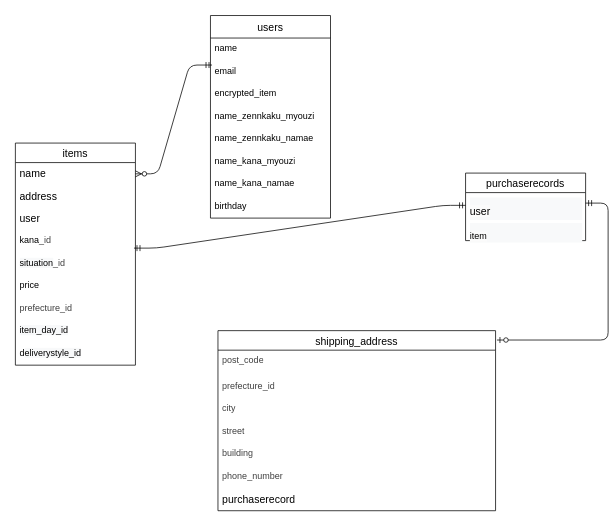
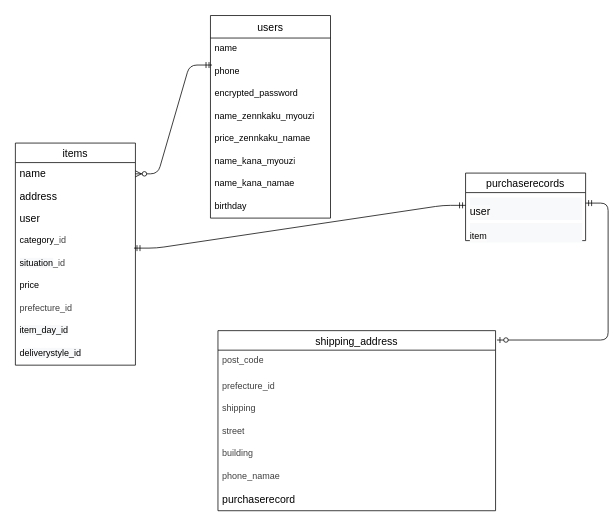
  <mxCell id="0" />
  <mxCell id="1" parent="0" />
  <mxCell id="2" value="users" style="swimlane;fontStyle=0;childLayout=stackLayout;horizontal=1;startSize=30;horizontalStack=0;resizeParent=1;resizeParentMax=0;resizeLast=0;collapsible=1;marginBottom=0;align=center;fontSize=14;" parent="1" vertex="1"><mxGeometry x="280" width="160" height="270" as="geometry" y="20" /></mxCell>
  <mxCell id="3" value="name" style="text;strokeColor=none;fillColor=none;spacingLeft=4;spacingRight=4;overflow=hidden;rotatable=0;points=[[0,0.5],[1,0.5]];portConstraint=eastwest;fontSize=12;whiteSpace=wrap;html=1;" parent="2" vertex="1"><mxGeometry y="30" width="160" height="30" as="geometry" /></mxCell>
- <mxCell id="4" value="&lt;span style=&quot;color: rgb(0, 0, 0);&quot;&gt;email&lt;/span&gt;" style="text;strokeColor=none;fillColor=none;spacingLeft=4;spacingRight=4;overflow=hidden;rotatable=0;points=[[0,0.5],[1,0.5]];portConstraint=eastwest;fontSize=12;whiteSpace=wrap;html=1;" parent="2" vertex="1"><mxGeometry y="60" width="160" height="30" as="geometry" /></mxCell>
- <mxCell id="5" value="&lt;span style=&quot;color: rgb(0, 0, 0);&quot;&gt;encrypted_item&lt;/span&gt;" style="text;strokeColor=none;fillColor=none;spacingLeft=4;spacingRight=4;overflow=hidden;rotatable=0;points=[[0,0.5],[1,0.5]];portConstraint=eastwest;fontSize=12;whiteSpace=wrap;html=1;" parent="2" vertex="1"><mxGeometry y="90" width="160" height="30" as="geometry" /></mxCell>
+ <mxCell id="4" value="&lt;span style=&quot;color: rgb(0, 0, 0);&quot;&gt;phone&lt;/span&gt;" style="text;strokeColor=none;fillColor=none;spacingLeft=4;spacingRight=4;overflow=hidden;rotatable=0;points=[[0,0.5],[1,0.5]];portConstraint=eastwest;fontSize=12;whiteSpace=wrap;html=1;" parent="2" vertex="1"><mxGeometry y="60" width="160" height="30" as="geometry" /></mxCell>
+ <mxCell id="5" value="&lt;span style=&quot;color: rgb(0, 0, 0);&quot;&gt;encrypted_password&lt;/span&gt;" style="text;strokeColor=none;fillColor=none;spacingLeft=4;spacingRight=4;overflow=hidden;rotatable=0;points=[[0,0.5],[1,0.5]];portConstraint=eastwest;fontSize=12;whiteSpace=wrap;html=1;" parent="2" vertex="1"><mxGeometry y="90" width="160" height="30" as="geometry" /></mxCell>
  <mxCell id="6" value="&lt;span style=&quot;color: rgb(0, 0, 0);&quot;&gt;name_zennkaku_myouzi&lt;/span&gt;" style="text;strokeColor=none;fillColor=none;spacingLeft=4;spacingRight=4;overflow=hidden;rotatable=0;points=[[0,0.5],[1,0.5]];portConstraint=eastwest;fontSize=12;whiteSpace=wrap;html=1;" parent="2" vertex="1"><mxGeometry y="120" width="160" height="30" as="geometry" /></mxCell>
- <mxCell id="7" value="&lt;span style=&quot;color: rgb(0, 0, 0);&quot;&gt;name_zennkaku_namae&lt;/span&gt;" style="text;strokeColor=none;fillColor=none;spacingLeft=4;spacingRight=4;overflow=hidden;rotatable=0;points=[[0,0.5],[1,0.5]];portConstraint=eastwest;fontSize=12;whiteSpace=wrap;html=1;" parent="2" vertex="1"><mxGeometry y="150" width="160" height="30" as="geometry" /></mxCell>
+ <mxCell id="7" value="&lt;span style=&quot;color: rgb(0, 0, 0);&quot;&gt;price_zennkaku_namae&lt;/span&gt;" style="text;strokeColor=none;fillColor=none;spacingLeft=4;spacingRight=4;overflow=hidden;rotatable=0;points=[[0,0.5],[1,0.5]];portConstraint=eastwest;fontSize=12;whiteSpace=wrap;html=1;" parent="2" vertex="1"><mxGeometry y="150" width="160" height="30" as="geometry" /></mxCell>
  <mxCell id="8" value="&lt;span style=&quot;color: rgb(0, 0, 0);&quot;&gt;name_kana_myouzi&lt;/span&gt;" style="text;strokeColor=none;fillColor=none;spacingLeft=4;spacingRight=4;overflow=hidden;rotatable=0;points=[[0,0.5],[1,0.5]];portConstraint=eastwest;fontSize=12;whiteSpace=wrap;html=1;" parent="2" vertex="1"><mxGeometry y="180" width="160" height="30" as="geometry" /></mxCell>
  <mxCell id="9" value="&lt;span style=&quot;color: rgb(0, 0, 0);&quot;&gt;name_kana_namae&lt;/span&gt;" style="text;strokeColor=none;fillColor=none;spacingLeft=4;spacingRight=4;overflow=hidden;rotatable=0;points=[[0,0.5],[1,0.5]];portConstraint=eastwest;fontSize=12;whiteSpace=wrap;html=1;" parent="2" vertex="1"><mxGeometry y="210" width="160" height="30" as="geometry" /></mxCell>
  <mxCell id="10" value="birthday" style="text;strokeColor=none;fillColor=none;spacingLeft=4;spacingRight=4;overflow=hidden;rotatable=0;points=[[0,0.5],[1,0.5]];portConstraint=eastwest;fontSize=12;whiteSpace=wrap;html=1;" parent="2" vertex="1"><mxGeometry y="240" width="160" height="30" as="geometry" /></mxCell>
  <mxCell id="11" value="items" style="swimlane;fontStyle=0;childLayout=stackLayout;horizontal=1;startSize=26;horizontalStack=0;resizeParent=1;resizeParentMax=0;resizeLast=0;collapsible=1;marginBottom=0;align=center;fontSize=14;" parent="1" vertex="1"><mxGeometry x="20" y="190" width="160" height="296" as="geometry" /></mxCell>
  <mxCell id="12" value="&lt;span style=&quot;color: rgb(0, 0, 0); font-size: 14px; text-align: center; text-wrap: nowrap;&quot;&gt;name&lt;/span&gt;" style="text;strokeColor=none;fillColor=none;spacingLeft=4;spacingRight=4;overflow=hidden;rotatable=0;points=[[0,0.5],[1,0.5]];portConstraint=eastwest;fontSize=12;whiteSpace=wrap;html=1;" parent="11" vertex="1"><mxGeometry y="26" width="160" height="30" as="geometry" /></mxCell>
  <mxCell id="13" value="&lt;div style=&quot;text-align: center;&quot;&gt;&lt;span style=&quot;background-color: transparent; font-size: 14px; text-wrap-mode: nowrap;&quot;&gt;address&lt;/span&gt;&lt;/div&gt;" style="text;strokeColor=none;fillColor=none;spacingLeft=4;spacingRight=4;overflow=hidden;rotatable=0;points=[[0,0.5],[1,0.5]];portConstraint=eastwest;fontSize=12;whiteSpace=wrap;html=1;" parent="11" vertex="1"><mxGeometry y="56" width="160" height="30" as="geometry" /></mxCell>
  <mxCell id="14" value="&lt;span style=&quot;color: rgb(0, 0, 0); font-size: 14px; text-align: center; text-wrap: nowrap;&quot;&gt;user&lt;/span&gt;" style="text;strokeColor=none;fillColor=none;spacingLeft=4;spacingRight=4;overflow=hidden;rotatable=0;points=[[0,0.5],[1,0.5]];portConstraint=eastwest;fontSize=12;whiteSpace=wrap;html=1;" parent="11" vertex="1"><mxGeometry y="86" width="160" height="30" as="geometry" /></mxCell>
- <mxCell id="15" value="kana&lt;span style=&quot;color: rgb(63, 63, 63);&quot;&gt;_id&lt;/span&gt;" style="text;strokeColor=none;fillColor=none;spacingLeft=4;spacingRight=4;overflow=hidden;rotatable=0;points=[[0,0.5],[1,0.5]];portConstraint=eastwest;fontSize=12;whiteSpace=wrap;html=1;" parent="11" vertex="1"><mxGeometry y="116" width="160" height="30" as="geometry" /></mxCell>
+ <mxCell id="15" value="category&lt;span style=&quot;color: rgb(63, 63, 63);&quot;&gt;_id&lt;/span&gt;" style="text;strokeColor=none;fillColor=none;spacingLeft=4;spacingRight=4;overflow=hidden;rotatable=0;points=[[0,0.5],[1,0.5]];portConstraint=eastwest;fontSize=12;whiteSpace=wrap;html=1;" parent="11" vertex="1"><mxGeometry y="116" width="160" height="30" as="geometry" /></mxCell>
  <mxCell id="16" value="&lt;font&gt;&lt;span style=&quot;background-color: rgb(248, 249, 250); font-family: inherit;&quot;&gt;situation&lt;/span&gt;&lt;/font&gt;&lt;span style=&quot;color: rgb(63, 63, 63);&quot;&gt;_id&lt;/span&gt;" style="text;strokeColor=none;fillColor=none;spacingLeft=4;spacingRight=4;overflow=hidden;rotatable=0;points=[[0,0.5],[1,0.5]];portConstraint=eastwest;fontSize=12;whiteSpace=wrap;html=1;" parent="11" vertex="1"><mxGeometry y="146" width="160" height="30" as="geometry" /></mxCell>
  <mxCell id="17" value="price" style="text;strokeColor=none;fillColor=none;spacingLeft=4;spacingRight=4;overflow=hidden;rotatable=0;points=[[0,0.5],[1,0.5]];portConstraint=eastwest;fontSize=12;whiteSpace=wrap;html=1;" parent="11" vertex="1"><mxGeometry y="176" width="160" height="30" as="geometry" /></mxCell>
  <mxCell id="18" value="&lt;span style=&quot;color: rgb(63, 63, 63);&quot;&gt;prefecture_id&lt;/span&gt;" style="text;strokeColor=none;fillColor=none;spacingLeft=4;spacingRight=4;overflow=hidden;rotatable=0;points=[[0,0.5],[1,0.5]];portConstraint=eastwest;fontSize=12;whiteSpace=wrap;html=1;" parent="11" vertex="1"><mxGeometry y="206" width="160" height="30" as="geometry" /></mxCell>
  <mxCell id="19" value="&lt;span style=&quot;background-color: rgb(248, 249, 250); font-family: inherit;&quot;&gt;item_day_id&lt;/span&gt;" style="text;strokeColor=none;fillColor=none;spacingLeft=4;spacingRight=4;overflow=hidden;rotatable=0;points=[[0,0.5],[1,0.5]];portConstraint=eastwest;fontSize=12;whiteSpace=wrap;html=1;" parent="11" vertex="1"><mxGeometry y="236" width="160" height="30" as="geometry" /></mxCell>
  <mxCell id="20" value="&lt;font&gt;d&lt;span style=&quot;background-color: rgb(248, 249, 250); font-family: inherit;&quot;&gt;eliverystyle_id&lt;/span&gt;&lt;/font&gt;" style="text;strokeColor=none;fillColor=none;spacingLeft=4;spacingRight=4;overflow=hidden;rotatable=0;points=[[0,0.5],[1,0.5]];portConstraint=eastwest;fontSize=12;whiteSpace=wrap;html=1;" parent="11" vertex="1"><mxGeometry y="266" width="160" height="30" as="geometry" /></mxCell>
  <mxCell id="21" value="purchaserecords" style="swimlane;fontStyle=0;childLayout=stackLayout;horizontal=1;startSize=26;horizontalStack=0;resizeParent=1;resizeParentMax=0;resizeLast=0;collapsible=1;marginBottom=0;align=center;fontSize=14;" parent="1" vertex="1"><mxGeometry x="620" y="230" width="160" height="90" as="geometry" /></mxCell>
  <mxCell id="22" value="&lt;pre class=&quot;tw-data-text tw-text-large tw-ta&quot; data-placeholder=&quot;翻訳&quot; id=&quot;tw-target-text&quot; data-ved=&quot;2ahUKEwjt7_yr6fSLAxUldPUHHfhMJ0IQ3ewLegQICBAV&quot; dir=&quot;ltr&quot; aria-label=&quot;訳文: purchase record&quot; style=&quot;line-height: 36px; background-color: rgb(248, 249, 250); border: none; padding: 2px 0.14em 2px 0px; position: relative; margin-top: -2px; margin-bottom: -2px; resize: none; font-family: inherit; overflow: hidden; width: 270px; text-wrap: wrap; overflow-wrap: break-word; color: rgb(31, 31, 31);&quot;&gt;&lt;span style=&quot;color: rgb(0, 0, 0); font-size: 14px; white-space: nowrap; background-color: rgb(251, 251, 251);&quot;&gt;user&lt;/span&gt;&lt;br&gt;&lt;/pre&gt;" style="text;strokeColor=none;fillColor=none;spacingLeft=4;spacingRight=4;overflow=hidden;rotatable=0;points=[[0,0.5],[1,0.5]];portConstraint=eastwest;fontSize=12;whiteSpace=wrap;html=1;labelPosition=center;verticalLabelPosition=middle;align=left;verticalAlign=top;" parent="21" vertex="1"><mxGeometry y="26" width="160" height="34" as="geometry" /></mxCell>
  <mxCell id="23" value="&lt;pre class=&quot;tw-data-text tw-text-large tw-ta&quot; data-placeholder=&quot;翻訳&quot; id=&quot;tw-target-text&quot; data-ved=&quot;2ahUKEwjt7_yr6fSLAxUldPUHHfhMJ0IQ3ewLegQICBAV&quot; dir=&quot;ltr&quot; aria-label=&quot;訳文: purchase record&quot; style=&quot;scrollbar-color: light-dark(#e2e2e2, #4b4b4b)&lt;br/&gt;&#09;&#09;&#09;&#09;&#09;light-dark(#fbfbfb, var(--dark-panel-color)); line-height: 36px; background-color: rgb(248, 249, 250); border: none; padding: 2px 0.14em 2px 0px; position: relative; margin-top: -2px; margin-bottom: -2px; resize: none; font-family: inherit; overflow: hidden; width: 270px; text-wrap: wrap; overflow-wrap: break-word; color: rgb(31, 31, 31);&quot;&gt;&lt;span style=&quot;scrollbar-color: light-dark(#e2e2e2, #4b4b4b)&lt;br/&gt;&#09;&#09;&#09;&#09;&#09;light-dark(#fbfbfb, var(--dark-panel-color)); white-space: nowrap; background-color: rgb(251, 251, 251); color: rgb(0, 0, 0);&quot;&gt;item&lt;/span&gt;&lt;br&gt;&lt;/pre&gt;" style="text;strokeColor=none;fillColor=none;spacingLeft=4;spacingRight=4;overflow=hidden;rotatable=0;points=[[0,0.5],[1,0.5]];portConstraint=eastwest;fontSize=12;whiteSpace=wrap;html=1;align=left;" parent="21" vertex="1"><mxGeometry y="60" width="160" height="30" as="geometry" /></mxCell>
  <mxCell id="24" value="shipping_address" style="swimlane;fontStyle=0;childLayout=stackLayout;horizontal=1;startSize=26;horizontalStack=0;resizeParent=1;resizeParentMax=0;resizeLast=0;collapsible=1;marginBottom=0;align=center;fontSize=14;" parent="1" vertex="1"><mxGeometry x="290" y="440" width="370" height="240" as="geometry" /></mxCell>
  <mxCell id="25" value="&lt;span style=&quot;color: rgb(63, 63, 63);&quot;&gt;post_code&lt;/span&gt;" style="text;strokeColor=none;fillColor=none;spacingLeft=4;spacingRight=4;overflow=hidden;rotatable=0;points=[[0,0.5],[1,0.5]];portConstraint=eastwest;fontSize=12;whiteSpace=wrap;html=1;" parent="24" vertex="1"><mxGeometry y="26" width="370" height="34" as="geometry" /></mxCell>
  <mxCell id="26" value="&lt;span style=&quot;color: rgb(63, 63, 63);&quot;&gt;prefecture_id&lt;/span&gt;" style="text;strokeColor=none;fillColor=none;spacingLeft=4;spacingRight=4;overflow=hidden;rotatable=0;points=[[0,0.5],[1,0.5]];portConstraint=eastwest;fontSize=12;whiteSpace=wrap;html=1;" parent="24" vertex="1"><mxGeometry y="60" width="370" height="30" as="geometry" /></mxCell>
- <mxCell id="27" value="&lt;span style=&quot;color: rgb(63, 63, 63);&quot;&gt;city&lt;/span&gt;" style="text;strokeColor=none;fillColor=none;spacingLeft=4;spacingRight=4;overflow=hidden;rotatable=0;points=[[0,0.5],[1,0.5]];portConstraint=eastwest;fontSize=12;whiteSpace=wrap;html=1;" parent="24" vertex="1"><mxGeometry y="90" width="370" height="30" as="geometry" /></mxCell>
+ <mxCell id="27" value="&lt;span style=&quot;color: rgb(63, 63, 63);&quot;&gt;shipping&lt;/span&gt;" style="text;strokeColor=none;fillColor=none;spacingLeft=4;spacingRight=4;overflow=hidden;rotatable=0;points=[[0,0.5],[1,0.5]];portConstraint=eastwest;fontSize=12;whiteSpace=wrap;html=1;" parent="24" vertex="1"><mxGeometry y="90" width="370" height="30" as="geometry" /></mxCell>
  <mxCell id="28" value="&lt;span style=&quot;scrollbar-color: light-dark(#e2e2e2, #4b4b4b)&lt;br/&gt;&#09;&#09;&#09;&#09;&#09;light-dark(#fbfbfb, var(--dark-panel-color)); color: rgb(63, 63, 63);&quot;&gt;street&lt;/span&gt;" style="text;strokeColor=none;fillColor=none;spacingLeft=4;spacingRight=4;overflow=hidden;rotatable=0;points=[[0,0.5],[1,0.5]];portConstraint=eastwest;fontSize=12;whiteSpace=wrap;html=1;" parent="24" vertex="1"><mxGeometry y="120" width="370" height="30" as="geometry" /></mxCell>
  <mxCell id="29" value="&lt;span style=&quot;scrollbar-color: light-dark(#e2e2e2, #4b4b4b)&lt;br/&gt;&#09;&#09;&#09;&#09;&#09;light-dark(#fbfbfb, var(--dark-panel-color)); color: rgb(63, 63, 63);&quot;&gt;building&lt;/span&gt;" style="text;strokeColor=none;fillColor=none;spacingLeft=4;spacingRight=4;overflow=hidden;rotatable=0;points=[[0,0.5],[1,0.5]];portConstraint=eastwest;fontSize=12;whiteSpace=wrap;html=1;" parent="24" vertex="1"><mxGeometry y="150" width="370" height="30" as="geometry" /></mxCell>
- <mxCell id="30" value="&lt;span style=&quot;scrollbar-color: light-dark(#e2e2e2, #4b4b4b)&lt;br/&gt;&#09;&#09;&#09;&#09;&#09;light-dark(#fbfbfb, var(--dark-panel-color)); color: rgb(63, 63, 63);&quot;&gt;phone_number&lt;/span&gt;" style="text;strokeColor=none;fillColor=none;spacingLeft=4;spacingRight=4;overflow=hidden;rotatable=0;points=[[0,0.5],[1,0.5]];portConstraint=eastwest;fontSize=12;whiteSpace=wrap;html=1;" parent="24" vertex="1"><mxGeometry y="180" width="370" height="30" as="geometry" /></mxCell>
+ <mxCell id="30" value="&lt;span style=&quot;scrollbar-color: light-dark(#e2e2e2, #4b4b4b)&lt;br/&gt;&#09;&#09;&#09;&#09;&#09;light-dark(#fbfbfb, var(--dark-panel-color)); color: rgb(63, 63, 63);&quot;&gt;phone_namae&lt;/span&gt;" style="text;strokeColor=none;fillColor=none;spacingLeft=4;spacingRight=4;overflow=hidden;rotatable=0;points=[[0,0.5],[1,0.5]];portConstraint=eastwest;fontSize=12;whiteSpace=wrap;html=1;" parent="24" vertex="1"><mxGeometry y="180" width="370" height="30" as="geometry" /></mxCell>
  <mxCell id="31" value="&lt;span style=&quot;color: rgb(0, 0, 0); font-size: 14px; text-align: center; text-wrap-mode: nowrap;&quot;&gt;purchaserecord&lt;/span&gt;" style="text;strokeColor=none;fillColor=none;spacingLeft=4;spacingRight=4;overflow=hidden;rotatable=0;points=[[0,0.5],[1,0.5]];portConstraint=eastwest;fontSize=12;whiteSpace=wrap;html=1;" parent="24" vertex="1"><mxGeometry y="210" width="370" height="30" as="geometry" /></mxCell>
  <mxCell id="32" value="" style="edgeStyle=entityRelationEdgeStyle;fontSize=12;html=1;endArrow=ERmandOne;startArrow=ERmandOne;exitX=0.988;exitY=0.8;exitDx=0;exitDy=0;exitPerimeter=0;entryX=0;entryY=0.5;entryDx=0;entryDy=0;" parent="1" source="15" target="22" edge="1"><mxGeometry width="100" height="100" relative="1" as="geometry"><mxPoint x="160" y="416" as="sourcePoint" /><mxPoint x="600" y="345" as="targetPoint" /><Array as="points"><mxPoint x="370" y="540" /></Array></mxGeometry></mxCell>
  <mxCell id="33" value="" style="edgeStyle=entityRelationEdgeStyle;fontSize=12;html=1;endArrow=ERzeroToOne;startArrow=ERmandOne;entryX=1.005;entryY=0.052;entryDx=0;entryDy=0;entryPerimeter=0;" parent="1" target="24" edge="1"><mxGeometry width="100" height="100" relative="1" as="geometry"><mxPoint x="780" y="270" as="sourcePoint" /><mxPoint x="430" y="460" as="targetPoint" /></mxGeometry></mxCell>
  <mxCell id="34" value="" style="edgeStyle=entityRelationEdgeStyle;fontSize=12;html=1;endArrow=ERzeroToMany;startArrow=ERmandOne;entryX=1;entryY=0.5;entryDx=0;entryDy=0;exitX=0.013;exitY=0.2;exitDx=0;exitDy=0;exitPerimeter=0;" parent="1" source="4" target="12" edge="1"><mxGeometry width="100" height="100" relative="1" as="geometry"><mxPoint x="150" y="550.02" as="sourcePoint" /><mxPoint x="270.96" y="280" as="targetPoint" /></mxGeometry></mxCell>
